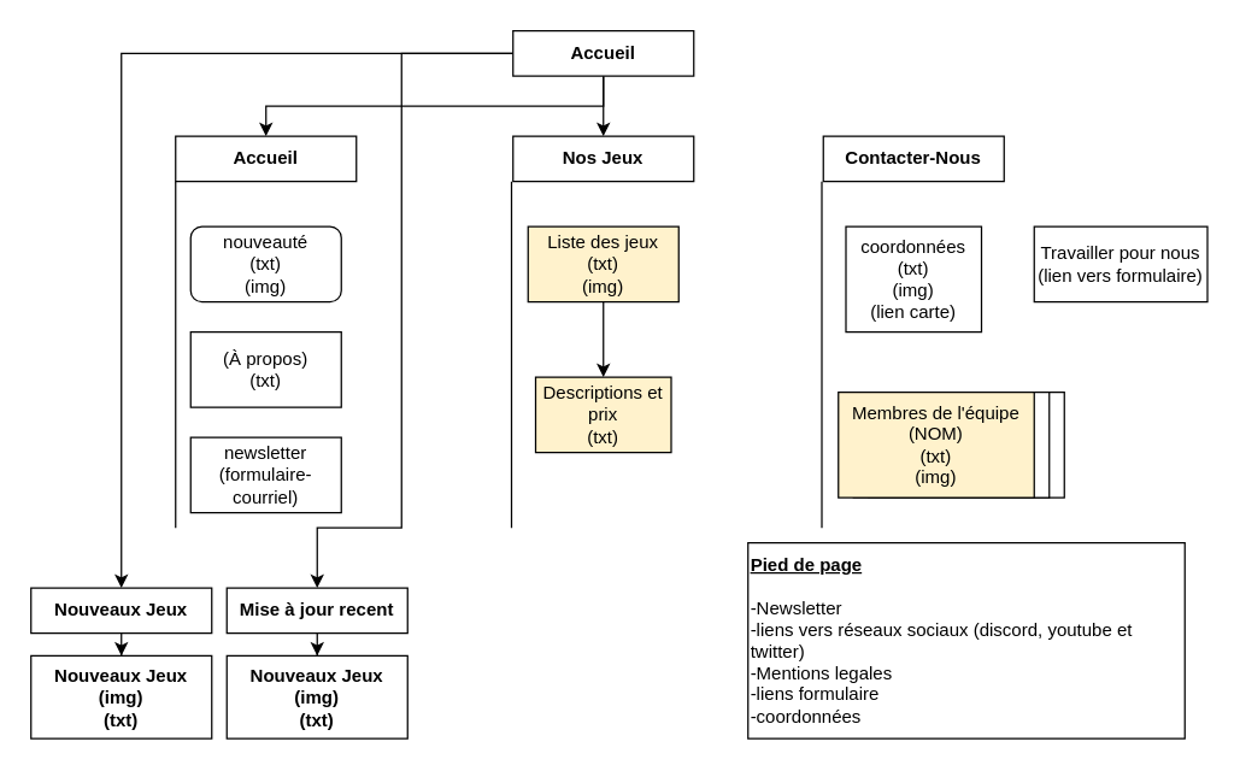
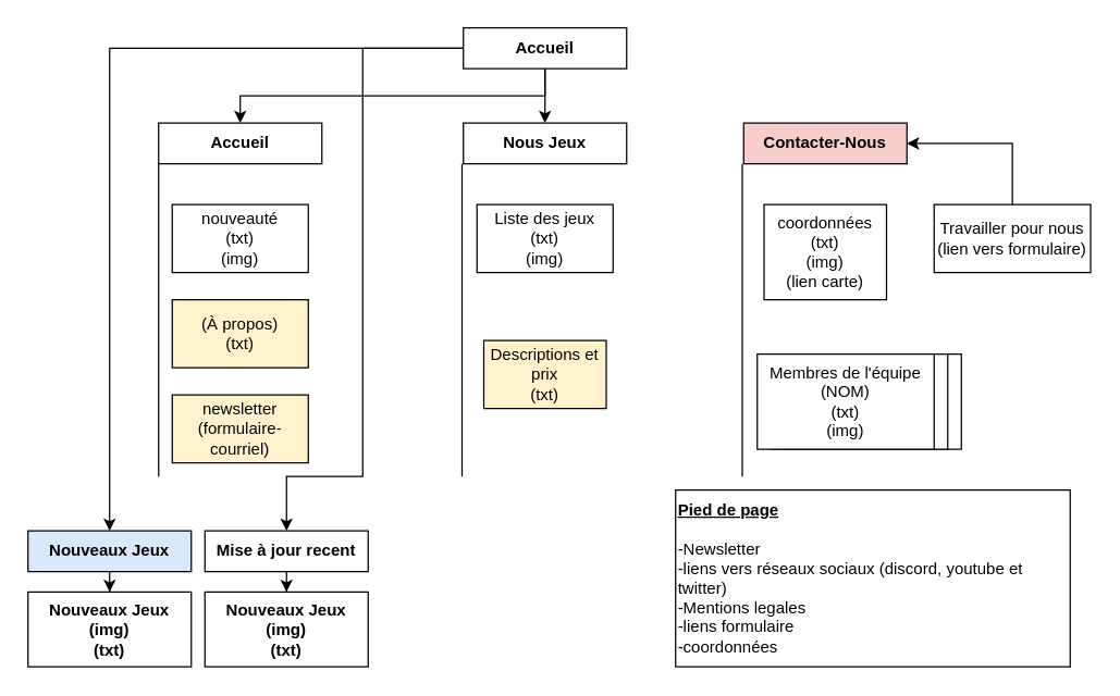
  <mxCell id="0" />
  <mxCell id="1" parent="0" />
  <mxCell id="2" value="&lt;b&gt;Accueil&lt;/b&gt;" style="rounded=0;whiteSpace=wrap;html=1;align=center;" vertex="1" parent="1"><mxGeometry x="116" y="90" width="120" height="30" as="geometry" /></mxCell>
- <mxCell id="3" value="&lt;b&gt;Nos Jeux&lt;/b&gt;" style="rounded=0;whiteSpace=wrap;html=1;align=center;" vertex="1" parent="1"><mxGeometry x="340" y="90" width="120" height="30" as="geometry" /></mxCell>
- <mxCell id="4" value="&lt;b&gt;Contacter-Nous&lt;/b&gt;" style="rounded=0;whiteSpace=wrap;html=1;align=center;" vertex="1" parent="1"><mxGeometry x="546" y="90" width="120" height="30" as="geometry" /></mxCell>
- <mxCell id="5" value="" style="edgeStyle=orthogonalEdgeStyle;rounded=0;orthogonalLoop=1;jettySize=auto;html=1;" edge="1" parent="1" source="6" target="10"><mxGeometry relative="1" as="geometry" /></mxCell>
- <mxCell id="6" value="Liste des jeux&lt;br&gt;(txt)&lt;br&gt;(img)" style="rounded=0;whiteSpace=wrap;html=1;align=center;fillColor=#fff2cc;" vertex="1" parent="1"><mxGeometry x="350" y="150" width="100" height="50" as="geometry" /></mxCell>
+ <mxCell id="3" value="&lt;b&gt;Nous Jeux&lt;/b&gt;" style="rounded=0;whiteSpace=wrap;html=1;align=center;" vertex="1" parent="1"><mxGeometry x="340" y="90" width="120" height="30" as="geometry" /></mxCell>
+ <mxCell id="4" value="&lt;b&gt;Contacter-Nous&lt;/b&gt;" style="rounded=0;whiteSpace=wrap;html=1;align=center;fillColor=#f8cecc;" vertex="1" parent="1"><mxGeometry x="546" y="90" width="120" height="30" as="geometry" /></mxCell>
+ <mxCell id="6" value="Liste des jeux&lt;br&gt;(txt)&lt;br&gt;(img)" style="rounded=0;whiteSpace=wrap;html=1;align=center;" vertex="1" parent="1"><mxGeometry x="350" y="150" width="100" height="50" as="geometry" /></mxCell>
  <mxCell id="7" value="coordonnées&lt;br&gt;(txt)&lt;br&gt;(img)&lt;br&gt;(lien carte)" style="rounded=0;whiteSpace=wrap;html=1;align=center;" vertex="1" parent="1"><mxGeometry x="561" y="150" width="90" height="70" as="geometry" /></mxCell>
- <mxCell id="8" value="nouveauté&lt;br&gt;(txt)&lt;br&gt;(img)" style="whiteSpace=wrap;html=1;align=center;rounded=1;" vertex="1" parent="1"><mxGeometry x="126" y="150" width="100" height="50" as="geometry" /></mxCell>
+ <mxCell id="8" value="nouveauté&lt;br&gt;(txt)&lt;br&gt;(img)" style="rounded=0;whiteSpace=wrap;html=1;align=center;" vertex="1" parent="1"><mxGeometry x="126" y="150" width="100" height="50" as="geometry" /></mxCell>
  <mxCell id="9" value="" style="rounded=0;whiteSpace=wrap;html=1;align=center;" vertex="1" parent="1"><mxGeometry x="576" y="260" width="130" height="70" as="geometry" /></mxCell>
  <mxCell id="10" value="Descriptions et prix&lt;br&gt;(txt)" style="rounded=0;whiteSpace=wrap;html=1;align=center;fillColor=#fff2cc;" vertex="1" parent="1"><mxGeometry x="355" y="250" width="90" height="50" as="geometry" /></mxCell>
- <mxCell id="11" value="(À propos)&lt;br&gt;(txt)" style="rounded=0;whiteSpace=wrap;html=1;align=center;" vertex="1" parent="1"><mxGeometry x="126" y="220" width="100" height="50" as="geometry" /></mxCell>
+ <mxCell id="11" value="(À propos)&lt;br&gt;(txt)" style="rounded=0;whiteSpace=wrap;html=1;align=center;fillColor=#fff2cc;" vertex="1" parent="1"><mxGeometry x="126" y="220" width="100" height="50" as="geometry" /></mxCell>
  <mxCell id="12" value="" style="edgeStyle=orthogonalEdgeStyle;rounded=0;orthogonalLoop=1;jettySize=auto;html=1;fontSize=12;entryX=0.5;entryY=0;entryDx=0;entryDy=0;exitX=0.5;exitY=1;exitDx=0;exitDy=0;" edge="1" parent="1" source="16" target="3"><mxGeometry relative="1" as="geometry"><mxPoint x="416" y="80" as="targetPoint" /></mxGeometry></mxCell>
  <mxCell id="13" value="" style="edgeStyle=orthogonalEdgeStyle;rounded=0;orthogonalLoop=1;jettySize=auto;html=1;fontSize=12;entryX=0.5;entryY=0;entryDx=0;entryDy=0;exitX=0.5;exitY=1;exitDx=0;exitDy=0;" edge="1" parent="1" source="16" target="2"><mxGeometry relative="1" as="geometry"><mxPoint x="260" y="35" as="targetPoint" /></mxGeometry></mxCell>
  <mxCell id="14" value="" style="edgeStyle=orthogonalEdgeStyle;rounded=0;orthogonalLoop=1;jettySize=auto;html=1;fontSize=12;" edge="1" parent="1" source="16" target="26"><mxGeometry relative="1" as="geometry" /></mxCell>
  <mxCell id="15" value="" style="edgeStyle=orthogonalEdgeStyle;rounded=0;orthogonalLoop=1;jettySize=auto;html=1;fontSize=12;entryX=0.5;entryY=0;entryDx=0;entryDy=0;exitX=0;exitY=0.5;exitDx=0;exitDy=0;" edge="1" parent="1" source="16" target="29"><mxGeometry relative="1" as="geometry"><mxPoint x="400" y="-60" as="targetPoint" /><Array as="points"><mxPoint x="266" y="35" /><mxPoint x="266" y="350" /><mxPoint x="210" y="350" /></Array></mxGeometry></mxCell>
  <mxCell id="16" value="&lt;b&gt;Accueil&lt;/b&gt;" style="whiteSpace=wrap;html=1;" vertex="1" parent="1"><mxGeometry x="340" y="20" width="120" height="30" as="geometry" /></mxCell>
  <mxCell id="17" value="" style="endArrow=none;html=1;rounded=0;fontSize=12;" edge="1" parent="1"><mxGeometry width="50" height="50" relative="1" as="geometry"><mxPoint x="545" y="350" as="sourcePoint" /><mxPoint x="545" y="120" as="targetPoint" /><Array as="points"><mxPoint x="545" y="190" /></Array></mxGeometry></mxCell>
  <mxCell id="18" value="" style="endArrow=none;html=1;rounded=0;fontSize=12;" edge="1" parent="1"><mxGeometry width="50" height="50" relative="1" as="geometry"><mxPoint x="339" y="350" as="sourcePoint" /><mxPoint x="339" y="120" as="targetPoint" /><Array as="points"><mxPoint x="339" y="190" /></Array></mxGeometry></mxCell>
  <mxCell id="19" value="" style="endArrow=none;html=1;rounded=0;fontSize=12;" edge="1" parent="1"><mxGeometry width="50" height="50" relative="1" as="geometry"><mxPoint x="116" y="350" as="sourcePoint" /><mxPoint x="116" y="120" as="targetPoint" /><Array as="points"><mxPoint x="116" y="190" /></Array></mxGeometry></mxCell>
  <mxCell id="20" value="&lt;b&gt;&lt;u&gt;Pied de page&lt;/u&gt;&lt;/b&gt;&lt;br&gt;&lt;br&gt;-Newsletter&lt;br&gt;-liens vers réseaux sociaux (discord, youtube et twitter)&lt;br&gt;-Mentions legales&lt;br&gt;-liens formulaire&lt;br&gt;-coordonnées" style="rounded=0;whiteSpace=wrap;html=1;align=left;" vertex="1" parent="1"><mxGeometry x="496" y="360" width="290" height="130" as="geometry" /></mxCell>
+ <mxCell id="21" value="" style="edgeStyle=orthogonalEdgeStyle;rounded=0;orthogonalLoop=1;jettySize=auto;html=1;fontSize=12;entryX=1;entryY=0.5;entryDx=0;entryDy=0;exitX=0.5;exitY=0;exitDx=0;exitDy=0;" edge="1" parent="1" source="22" target="4"><mxGeometry relative="1" as="geometry"><mxPoint x="743.5" y="70" as="targetPoint" /></mxGeometry></mxCell>
  <mxCell id="22" value="Travailler pour nous&lt;br&gt;(lien vers formulaire)" style="rounded=0;whiteSpace=wrap;html=1;align=center;" vertex="1" parent="1"><mxGeometry x="686" y="150" width="115" height="50" as="geometry" /></mxCell>
  <mxCell id="23" value="" style="rounded=0;whiteSpace=wrap;html=1;align=center;" vertex="1" parent="1"><mxGeometry x="566" y="260" width="130" height="70" as="geometry" /></mxCell>
- <mxCell id="24" value="&lt;div&gt;Membres de l'équipe&lt;/div&gt;&lt;font&gt;&lt;div&gt;(NOM)&lt;/div&gt;&lt;div&gt;(txt)&lt;/div&gt;&lt;div&gt;(img)&lt;/div&gt;&lt;/font&gt;" style="rounded=0;whiteSpace=wrap;html=1;align=center;fillColor=#fff2cc;" vertex="1" parent="1"><mxGeometry x="556" y="260" width="130" height="70" as="geometry" /></mxCell>
+ <mxCell id="24" value="&lt;div&gt;Membres de l'équipe&lt;/div&gt;&lt;font&gt;&lt;div&gt;(NOM)&lt;/div&gt;&lt;div&gt;(txt)&lt;/div&gt;&lt;div&gt;(img)&lt;/div&gt;&lt;/font&gt;" style="rounded=0;whiteSpace=wrap;html=1;align=center;" vertex="1" parent="1"><mxGeometry x="556" y="260" width="130" height="70" as="geometry" /></mxCell>
  <mxCell id="25" value="" style="edgeStyle=orthogonalEdgeStyle;rounded=0;orthogonalLoop=1;jettySize=auto;html=1;fontSize=12;" edge="1" parent="1" source="26" target="27"><mxGeometry relative="1" as="geometry" /></mxCell>
- <mxCell id="26" value="&lt;b&gt;Nouveaux Jeux&lt;/b&gt;" style="whiteSpace=wrap;html=1;" vertex="1" parent="1"><mxGeometry x="20" y="390" width="120" height="30" as="geometry" /></mxCell>
+ <mxCell id="26" value="&lt;b&gt;Nouveaux Jeux&lt;/b&gt;" style="whiteSpace=wrap;html=1;fillColor=#dae8fc;" vertex="1" parent="1"><mxGeometry x="20" y="390" width="120" height="30" as="geometry" /></mxCell>
  <mxCell id="27" value="&lt;b&gt;Nouveaux Jeux&lt;br&gt;(img)&lt;br&gt;(txt)&lt;br&gt;&lt;/b&gt;" style="whiteSpace=wrap;html=1;" vertex="1" parent="1"><mxGeometry x="20" y="435" width="120" height="55" as="geometry" /></mxCell>
  <mxCell id="28" value="" style="edgeStyle=orthogonalEdgeStyle;rounded=0;orthogonalLoop=1;jettySize=auto;html=1;fontSize=12;" edge="1" source="29" target="30" parent="1"><mxGeometry relative="1" as="geometry" /></mxCell>
  <mxCell id="29" value="&lt;b&gt;Mise à jour recent&lt;/b&gt;" style="whiteSpace=wrap;html=1;" vertex="1" parent="1"><mxGeometry x="150" y="390" width="120" height="30" as="geometry" /></mxCell>
  <mxCell id="30" value="&lt;b&gt;Nouveaux Jeux&lt;br&gt;(img)&lt;br&gt;(txt)&lt;br&gt;&lt;/b&gt;" style="whiteSpace=wrap;html=1;" vertex="1" parent="1"><mxGeometry x="150" y="435" width="120" height="55" as="geometry" /></mxCell>
- <mxCell id="31" value="newsletter&lt;br&gt;(formulaire-courriel)" style="rounded=0;whiteSpace=wrap;html=1;align=center;" vertex="1" parent="1"><mxGeometry x="126" y="290" width="100" height="50" as="geometry" /></mxCell>
+ <mxCell id="31" value="newsletter&lt;br&gt;(formulaire-courriel)" style="rounded=0;whiteSpace=wrap;html=1;align=center;fillColor=#fff2cc;" vertex="1" parent="1"><mxGeometry x="126" y="290" width="100" height="50" as="geometry" /></mxCell>
